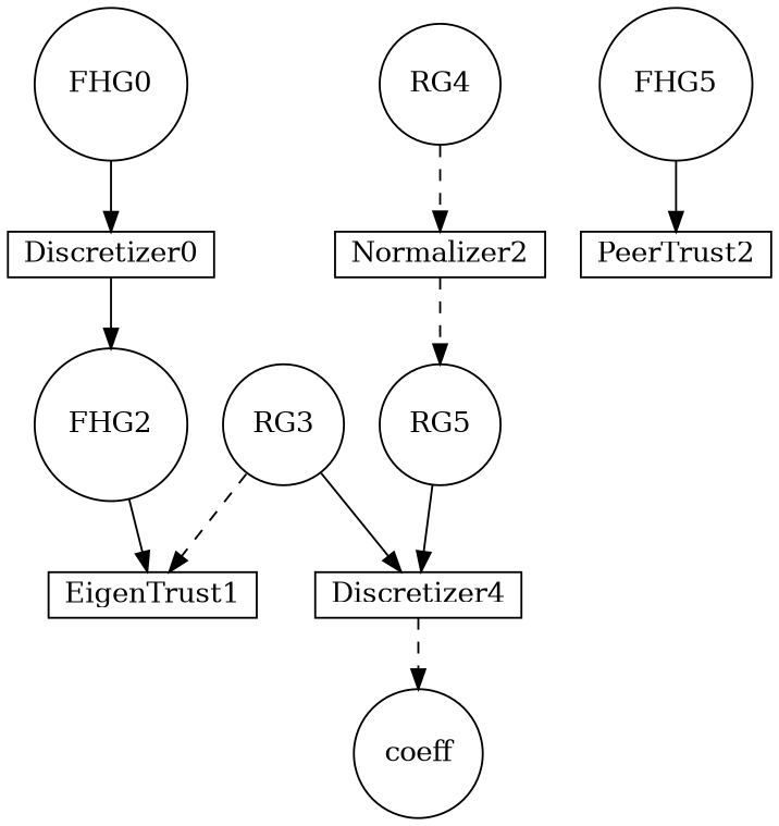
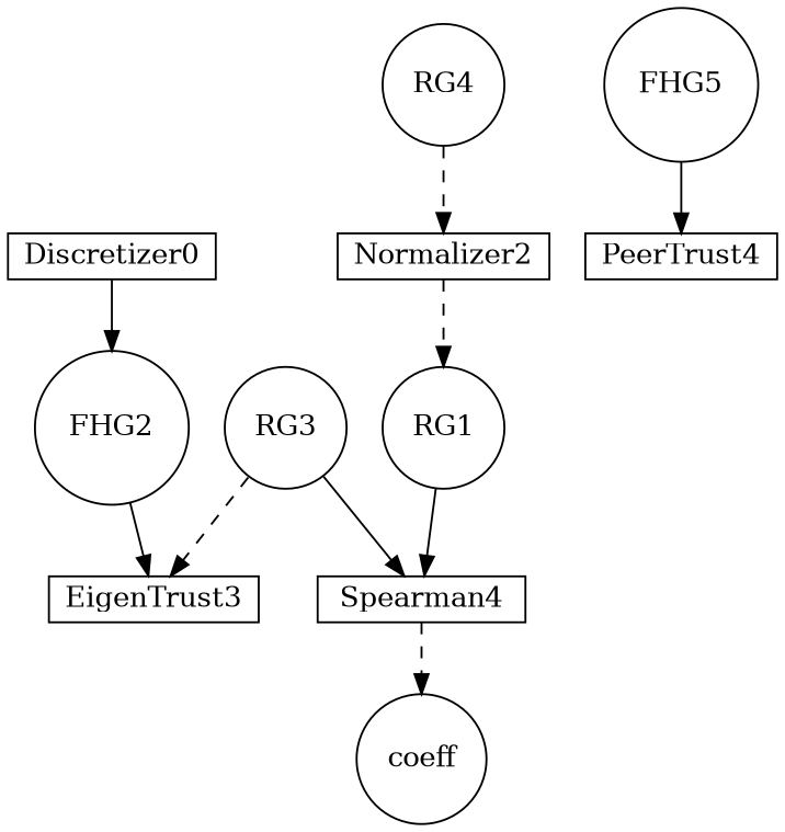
  digraph {
    node [shape=circle]
    edge [style=solid]
-   n1 [label=FHG0]
    n2 [height=0.01 label=Discretizer0 shape=box width=1]
    n3 [label=FHG2]
-   n4 [height=0.01 label=EigenTrust1 shape=box width=1]
+   n4 [height=0.01 label=EigenTrust3 shape=box width=1]
    n5 [label=RG3]
-   n6 [height=0.01 label=Discretizer4 shape=box width=1]
+   n6 [height=0.01 label=Spearman4 shape=box width=1]
    n7 [label=coeff]
    n8 [label=FHG5]
-   n9 [height=0.01 label=PeerTrust2 shape=box width=1]
+   n9 [height=0.01 label=PeerTrust4 shape=box width=1]
    n10 [label=RG4]
    n11 [height=0.01 label=Normalizer2 shape=box width=1]
-   n12 [label=RG5]
-   n1 -> n2
+   n12 [label=RG1]
    n2 -> n3
    n3 -> n4
    n5 -> n4 [style=dashed]
    n5 -> n6
    n6 -> n7 [style=dashed]
    n8 -> n9
    n10 -> n11 [style=dashed]
    n11 -> n12 [style=dashed]
    n12 -> n6
  }
